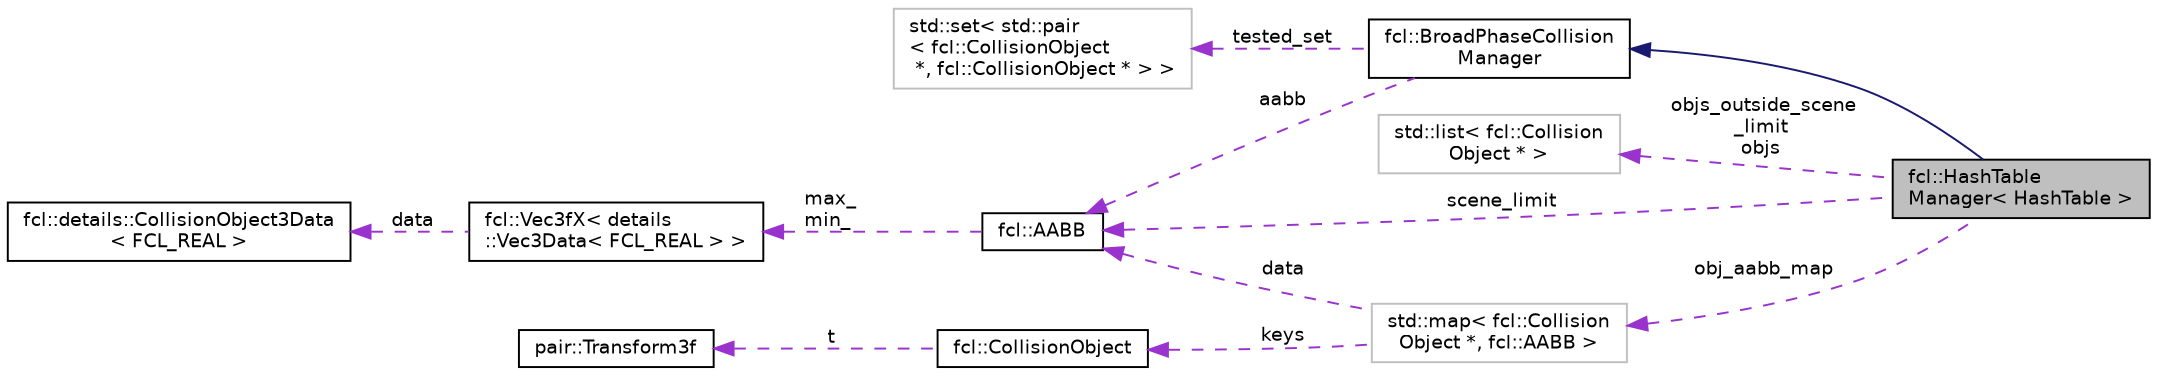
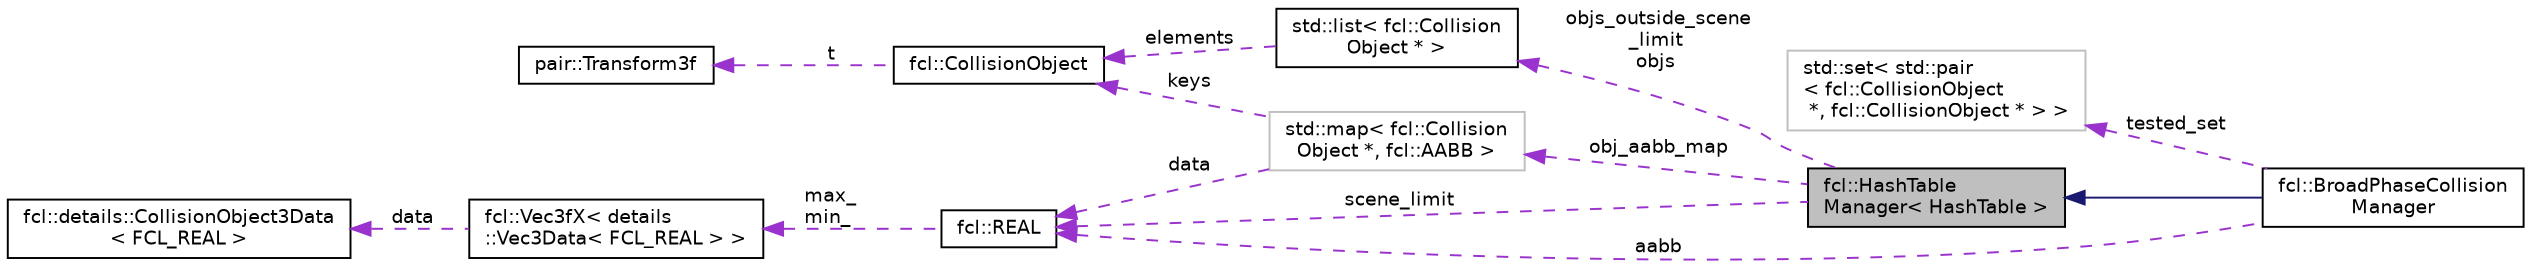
  digraph {
    fontname="DejaVu Sans"
    rankdir=LR
    node [color=black fillcolor=white fontname="DejaVu Sans" fontsize=10 shape=record style=filled]
    edge [color=darkorchid3 dir=back fontname="DejaVu Sans" fontsize=10 labelfontname=FreeSans labelfontsize=10 style=dashed]
    n1 [fillcolor=grey75 fontcolor=black height=0.2 label="fcl::HashTable\lManager\< HashTable \>" width=0.4]
    n2 [height=0.2 label="fcl::BroadPhaseCollision\lManager" width=0.4]
    n3 [color=grey75 height=0.2 label="std::set\< std::pair\l\< fcl::CollisionObject\l *, fcl::CollisionObject * \> \>" width=0.4]
-   n4 [color=grey75 height=0.2 label="std::list\< fcl::Collision\lObject * \>" width=0.4]
+   n4 [height=0.2 label="std::list\< fcl::Collision\lObject * \>" width=0.4]
    n5 [height=0.2 label="fcl::CollisionObject" width=0.4]
    n6 [color=grey75 height=0.2 label="std::map\< fcl::Collision\lObject *, fcl::AABB \>" width=0.4]
-   n7 [height=0.2 label="fcl::AABB" width=0.4]
+   n7 [height=0.2 label="fcl::REAL" width=0.4]
    n8 [height=0.2 label="fcl::Vec3fX\< details\l::Vec3Data\< FCL_REAL \> \>" width=0.4]
    n9 [height=0.2 label="fcl::details::CollisionObject3Data\l\< FCL_REAL \>" width=0.4]
    n10 [height=0.2 label="pair::Transform3f" width=0.4]
-   n2 -> n1 [color=midnightblue style=solid]
+   n1 -> n2 [color=midnightblue style=solid]
    n3 -> n2 [label=" tested_set"]
    n4 -> n1 [label=" objs_outside_scene\l_limit\nobjs"]
+   n5 -> n4 [label=" elements"]
    n5 -> n6 [label=" keys"]
    n6 -> n1 [label=" obj_aabb_map"]
    n7 -> n1 [label=" scene_limit"]
    n7 -> n2 [label=" aabb"]
    n7 -> n6 [label=" data"]
    n8 -> n7 [label=" max_\nmin_"]
    n9 -> n8 [label=" data"]
    n10 -> n5 [label=" t"]
  }
